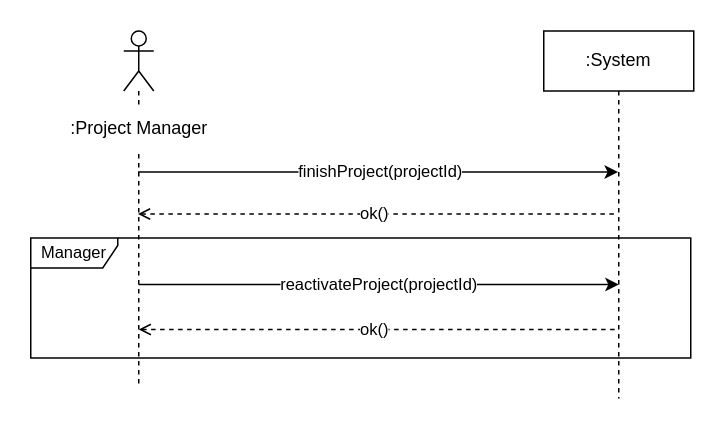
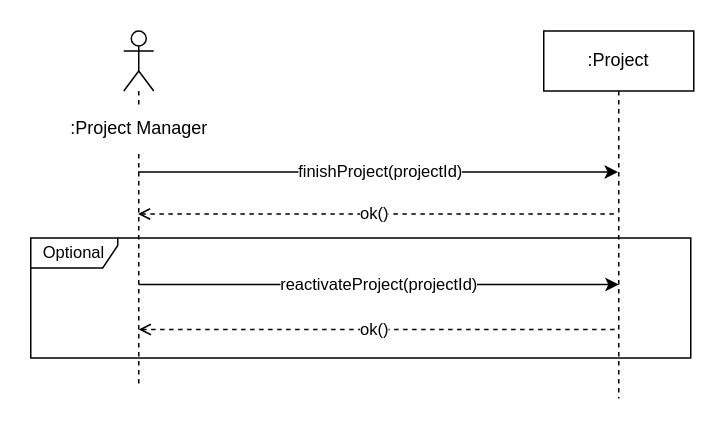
  <mxCell id="0" />
  <mxCell id="1" parent="0" />
- <mxCell id="2" value=":System" style="shape=umlLifeline;perimeter=lifelinePerimeter;whiteSpace=wrap;html=1;container=1;dropTarget=0;collapsible=0;recursiveResize=0;outlineConnect=0;portConstraint=eastwest;newEdgeStyle={&quot;edgeStyle&quot;:&quot;elbowEdgeStyle&quot;,&quot;elbow&quot;:&quot;vertical&quot;,&quot;curved&quot;:0,&quot;rounded&quot;:0};" vertex="1" parent="1"><mxGeometry x="362" y="20" width="100" height="245" as="geometry" /></mxCell>
+ <mxCell id="2" value=":Project" style="shape=umlLifeline;perimeter=lifelinePerimeter;whiteSpace=wrap;html=1;container=1;dropTarget=0;collapsible=0;recursiveResize=0;outlineConnect=0;portConstraint=eastwest;newEdgeStyle={&quot;edgeStyle&quot;:&quot;elbowEdgeStyle&quot;,&quot;elbow&quot;:&quot;vertical&quot;,&quot;curved&quot;:0,&quot;rounded&quot;:0};" vertex="1" parent="1"><mxGeometry x="362" y="20" width="100" height="245" as="geometry" /></mxCell>
  <mxCell id="3" value="" style="shape=umlLifeline;perimeter=lifelinePerimeter;whiteSpace=wrap;html=1;container=1;dropTarget=0;collapsible=0;recursiveResize=0;outlineConnect=0;portConstraint=eastwest;newEdgeStyle={&quot;edgeStyle&quot;:&quot;elbowEdgeStyle&quot;,&quot;elbow&quot;:&quot;vertical&quot;,&quot;curved&quot;:0,&quot;rounded&quot;:0};participant=umlActor;" vertex="1" parent="1"><mxGeometry x="82" y="20" width="20" height="235" as="geometry" /></mxCell>
  <mxCell id="4" value=":Project Manager" style="text;html=1;strokeColor=none;fillColor=default;align=center;verticalAlign=middle;whiteSpace=wrap;rounded=0;" vertex="1" parent="1"><mxGeometry x="35.5" y="70" width="113" height="30" as="geometry" /></mxCell>
  <mxCell id="5" value="finishProject(projectId)" style="endArrow=classic;html=1;rounded=0;" edge="1" parent="1"><mxGeometry x="0.003" width="50" height="50" relative="1" as="geometry"><mxPoint x="91.5" y="114" as="sourcePoint" /><mxPoint x="411.5" y="114" as="targetPoint" /><mxPoint x="1" as="offset" /></mxGeometry></mxCell>
  <mxCell id="6" value="ok()" style="endArrow=none;html=1;rounded=0;endFill=0;startArrow=open;startFill=0;dashed=1;" edge="1" parent="1"><mxGeometry x="-0.027" width="50" height="50" relative="1" as="geometry"><mxPoint x="91.5" y="142" as="sourcePoint" /><mxPoint x="411.5" y="142" as="targetPoint" /><mxPoint x="1" as="offset" /></mxGeometry></mxCell>
- <mxCell id="7" value="&lt;font style=&quot;font-size: 11px;&quot;&gt;Manager&lt;/font&gt;" style="shape=umlFrame;whiteSpace=wrap;html=1;pointerEvents=0;width=58;height=20;" vertex="1" parent="1"><mxGeometry x="20" y="158" width="440" height="80" as="geometry" /></mxCell>
+ <mxCell id="7" value="&lt;font style=&quot;font-size: 11px;&quot;&gt;Optional&lt;/font&gt;" style="shape=umlFrame;whiteSpace=wrap;html=1;pointerEvents=0;width=58;height=20;" vertex="1" parent="1"><mxGeometry x="20" y="158" width="440" height="80" as="geometry" /></mxCell>
  <mxCell id="8" value="reactivateProject(projectId)" style="endArrow=classic;html=1;rounded=0;" edge="1" parent="1"><mxGeometry width="50" height="50" relative="1" as="geometry"><mxPoint x="92" y="189" as="sourcePoint" /><mxPoint x="412" y="189" as="targetPoint" /><mxPoint as="offset" /></mxGeometry></mxCell>
  <mxCell id="9" value="ok()" style="endArrow=none;html=1;rounded=0;endFill=0;startArrow=open;startFill=0;dashed=1;" edge="1" parent="1"><mxGeometry x="-0.027" width="50" height="50" relative="1" as="geometry"><mxPoint x="92" y="219" as="sourcePoint" /><mxPoint x="412" y="219" as="targetPoint" /><mxPoint x="1" as="offset" /><Array as="points"><mxPoint x="262" y="219" /></Array></mxGeometry></mxCell>
